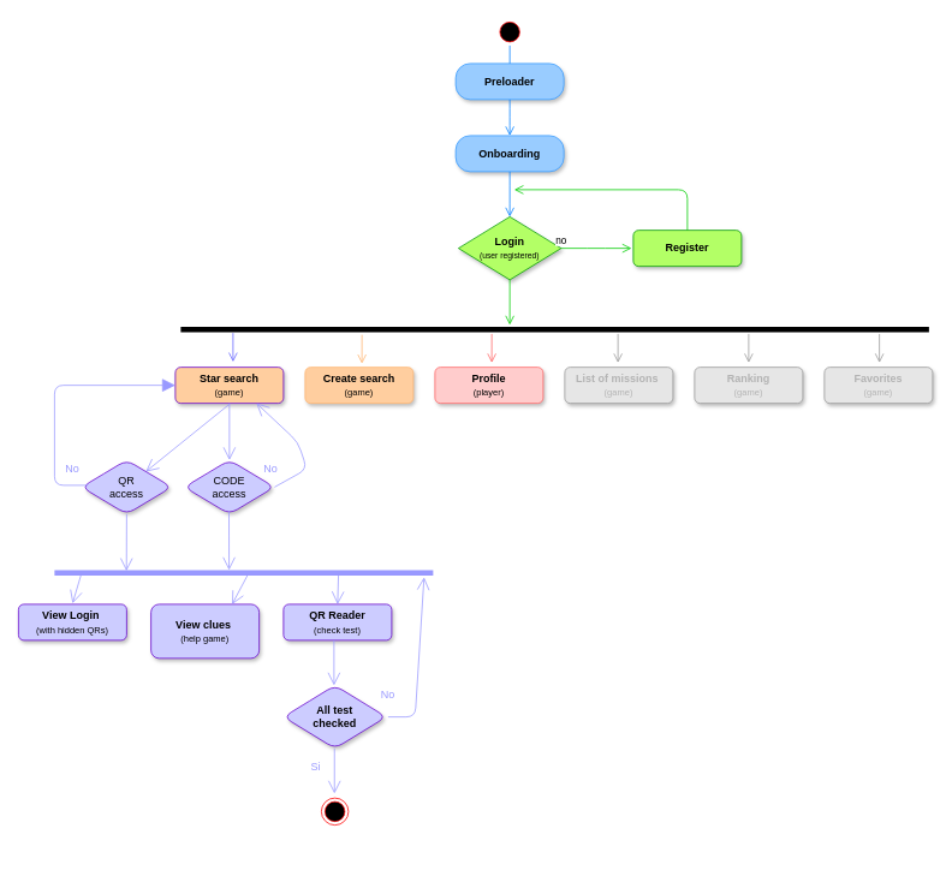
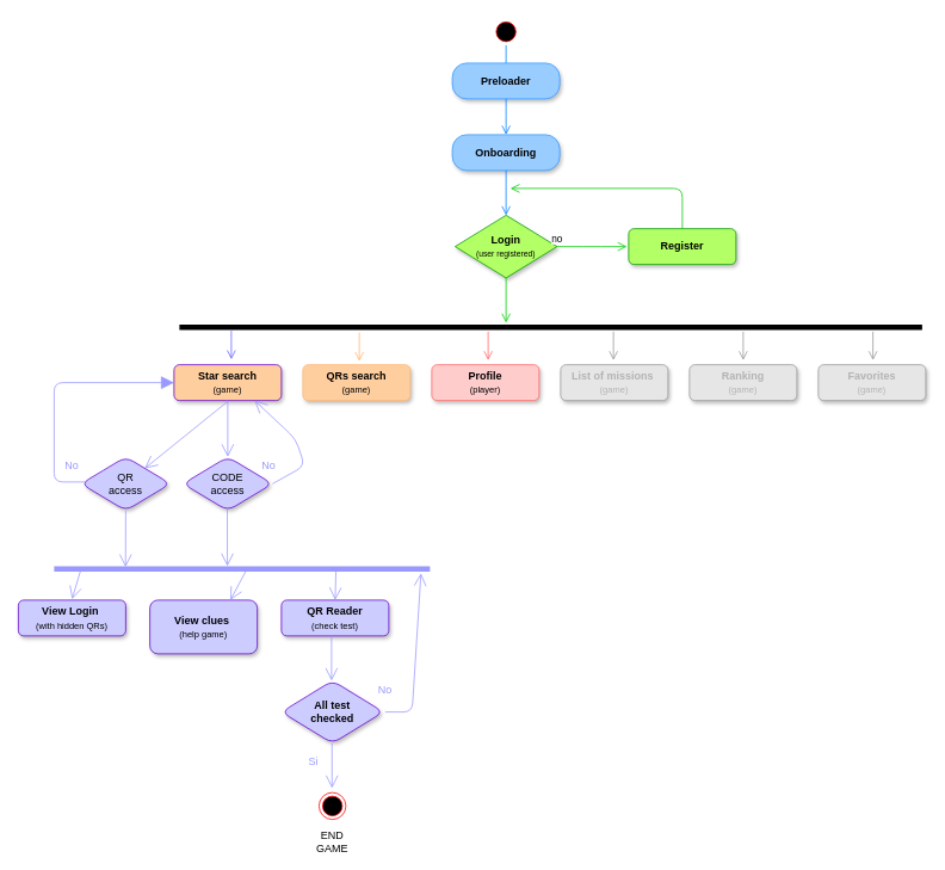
  <mxCell id="0" />
  <mxCell id="1" parent="0" />
  <mxCell id="2" value="" style="ellipse;html=1;shape=startState;fillColor=#000000;strokeColor=#ff0000;" vertex="1" parent="1"><mxGeometry x="550" y="20" width="30" height="30" as="geometry" /></mxCell>
  <mxCell id="3" value="" style="edgeStyle=orthogonalEdgeStyle;html=1;verticalAlign=bottom;endArrow=open;endSize=8;strokeColor=#007FFF;" edge="1" source="2" parent="1"><mxGeometry relative="1" as="geometry"><mxPoint x="565" y="110" as="targetPoint" /></mxGeometry></mxCell>
  <mxCell id="4" value="" style="ellipse;html=1;shape=endState;fillColor=#000000;strokeColor=#ff0000;" vertex="1" parent="1"><mxGeometry x="356" y="885" width="30" height="30" as="geometry" /></mxCell>
  <mxCell id="5" value="&lt;b&gt;Preloader&lt;/b&gt;" style="rounded=1;whiteSpace=wrap;html=1;arcSize=40;fontColor=#000000;strokeColor=#3399FF;shadow=1;fillColor=#99CCFF;" vertex="1" parent="1"><mxGeometry x="505" y="70" width="120" height="40" as="geometry" /></mxCell>
  <mxCell id="6" value="" style="edgeStyle=orthogonalEdgeStyle;html=1;verticalAlign=bottom;endArrow=open;endSize=8;strokeColor=#007FFF;" edge="1" source="5" parent="1"><mxGeometry relative="1" as="geometry"><mxPoint x="565" y="150" as="targetPoint" /></mxGeometry></mxCell>
  <mxCell id="7" value="&lt;b&gt;Onboarding&lt;/b&gt;" style="rounded=1;whiteSpace=wrap;html=1;arcSize=40;fontColor=#000000;strokeColor=#3399FF;shadow=1;fillColor=#99CCFF;" vertex="1" parent="1"><mxGeometry x="505" y="150" width="120" height="40" as="geometry" /></mxCell>
  <mxCell id="8" value="" style="edgeStyle=orthogonalEdgeStyle;html=1;verticalAlign=bottom;endArrow=open;endSize=8;strokeColor=#007FFF;" edge="1" source="7" parent="1"><mxGeometry relative="1" as="geometry"><mxPoint x="565" y="240" as="targetPoint" /></mxGeometry></mxCell>
  <mxCell id="9" value="&lt;b&gt;Login &lt;br&gt;&lt;/b&gt;&lt;font style=&quot;font-size: 9px&quot;&gt;(user registered)&lt;/font&gt;" style="rhombus;whiteSpace=wrap;html=1;fillColor=#B3FF66;strokeColor=#009900;rounded=0;sketch=0;shadow=1;" vertex="1" parent="1"><mxGeometry x="508" y="240" width="114" height="70" as="geometry" /></mxCell>
  <mxCell id="10" value="no" style="edgeStyle=orthogonalEdgeStyle;html=1;align=center;verticalAlign=bottom;endArrow=open;endSize=8;strokeColor=#00CC00;" edge="1" source="9" parent="1"><mxGeometry x="-1" relative="1" as="geometry"><mxPoint x="700" y="275" as="targetPoint" /></mxGeometry></mxCell>
  <mxCell id="11" value="&lt;b&gt;Register&lt;/b&gt;" style="rounded=1;whiteSpace=wrap;html=1;fontColor=#000000;fillColor=#B3FF66;strokeColor=#009900;shadow=1;sketch=0;glass=0;" vertex="1" parent="1"><mxGeometry x="702" y="255" width="120" height="40" as="geometry" /></mxCell>
  <mxCell id="12" value="" style="edgeStyle=orthogonalEdgeStyle;html=1;align=center;verticalAlign=bottom;endArrow=open;endSize=8;strokeColor=#00CC00;exitX=0.5;exitY=0;exitDx=0;exitDy=0;" edge="1" parent="1" source="11"><mxGeometry x="-1" relative="1" as="geometry"><mxPoint x="570" y="210" as="targetPoint" /><mxPoint x="790" y="250" as="sourcePoint" /><Array as="points"><mxPoint x="762" y="210" /></Array></mxGeometry></mxCell>
  <mxCell id="13" value="" style="edgeStyle=orthogonalEdgeStyle;html=1;verticalAlign=bottom;endArrow=open;endSize=8;strokeColor=#00CC00;" edge="1" parent="1"><mxGeometry relative="1" as="geometry"><mxPoint x="565" y="360" as="targetPoint" /><mxPoint x="565" y="310" as="sourcePoint" /></mxGeometry></mxCell>
  <mxCell id="14" value="" style="shape=line;html=1;strokeWidth=6;" vertex="1" parent="1"><mxGeometry y="360" width="830" height="10" as="geometry" x="200" /></mxCell>
  <mxCell id="15" value="&lt;b&gt;Star search&lt;/b&gt; &lt;br&gt;&lt;font style=&quot;font-size: 10px&quot;&gt;(game)&lt;/font&gt;" style="rounded=1;whiteSpace=wrap;html=1;fontColor=#000000;shadow=1;sketch=0;glass=0;fillColor=#ffce9f;strokeColor=#6600CC;" vertex="1" parent="1"><mxGeometry x="194" y="407" width="120" height="40" as="geometry" /></mxCell>
- <mxCell id="16" value="&lt;b&gt;Create search&lt;/b&gt; &lt;br&gt;&lt;font style=&quot;font-size: 10px&quot;&gt;(game)&lt;/font&gt;" style="rounded=1;whiteSpace=wrap;html=1;fontColor=#000000;shadow=1;sketch=0;glass=0;fillColor=#FFCE9F;strokeColor=#FFB570;" vertex="1" parent="1"><mxGeometry x="338" y="407" width="120" height="40" as="geometry" /></mxCell>
+ <mxCell id="16" value="&lt;b&gt;QRs search&lt;/b&gt; &lt;br&gt;&lt;font style=&quot;font-size: 10px&quot;&gt;(game)&lt;/font&gt;" style="rounded=1;whiteSpace=wrap;html=1;fontColor=#000000;shadow=1;sketch=0;glass=0;fillColor=#FFCE9F;strokeColor=#FFB570;" vertex="1" parent="1"><mxGeometry x="338" y="407" width="120" height="40" as="geometry" /></mxCell>
  <mxCell id="17" value="&lt;font color=&quot;#b3b3b3&quot;&gt;&lt;font&gt;&lt;b&gt;List of missions&amp;nbsp;&lt;br&gt;&lt;/b&gt;&lt;/font&gt;&lt;font style=&quot;font-size: 10px&quot;&gt;(game)&lt;/font&gt;&lt;/font&gt;" style="rounded=1;whiteSpace=wrap;html=1;fontColor=#000000;shadow=1;sketch=0;glass=0;fillColor=#E6E6E6;strokeColor=#999999;" vertex="1" parent="1"><mxGeometry x="626" y="407" width="120" height="40" as="geometry" /></mxCell>
  <mxCell id="18" value="&lt;font color=&quot;#b3b3b3&quot;&gt;&lt;font&gt;&lt;b&gt;Ranking&lt;br&gt;&lt;/b&gt;&lt;/font&gt;&lt;font style=&quot;font-size: 10px&quot;&gt;(game)&lt;/font&gt;&lt;/font&gt;" style="rounded=1;whiteSpace=wrap;html=1;fontColor=#000000;shadow=1;sketch=0;glass=0;fillColor=#E6E6E6;strokeColor=#999999;" vertex="1" parent="1"><mxGeometry x="770" y="407" width="120" height="40" as="geometry" /></mxCell>
  <mxCell id="19" value="&lt;font&gt;&lt;b&gt;Profile&lt;br&gt;&lt;/b&gt;&lt;/font&gt;&lt;font style=&quot;font-size: 10px&quot;&gt;(player)&lt;/font&gt;" style="rounded=1;whiteSpace=wrap;html=1;fontColor=#000000;shadow=1;sketch=0;glass=0;fillColor=#FFCCCC;strokeColor=#FF6666;" vertex="1" parent="1"><mxGeometry x="482" y="407" width="120" height="40" as="geometry" /></mxCell>
  <mxCell id="20" value="&lt;font color=&quot;#b3b3b3&quot;&gt;&lt;font&gt;&lt;b&gt;Favorites&lt;br&gt;&lt;/b&gt;&lt;/font&gt;&lt;font style=&quot;font-size: 10px&quot;&gt;(game)&lt;/font&gt;&lt;/font&gt;" style="rounded=1;whiteSpace=wrap;html=1;fontColor=#000000;shadow=1;sketch=0;glass=0;fillColor=#E6E6E6;strokeColor=#999999;" vertex="1" parent="1"><mxGeometry x="914" y="407" width="120" height="40" as="geometry" /></mxCell>
  <mxCell id="21" value="" style="edgeStyle=orthogonalEdgeStyle;html=1;verticalAlign=bottom;endArrow=open;endSize=8;strokeColor=#FF6666;" edge="1" parent="1"><mxGeometry relative="1" as="geometry"><mxPoint x="545" y="402" as="targetPoint" /><mxPoint x="545" y="370" as="sourcePoint" /></mxGeometry></mxCell>
  <mxCell id="22" value="" style="edgeStyle=orthogonalEdgeStyle;html=1;verticalAlign=bottom;endArrow=open;endSize=8;strokeColor=#FFB570;" edge="1" parent="1"><mxGeometry relative="1" as="geometry"><mxPoint x="401" y="403" as="targetPoint" /><mxPoint x="401" y="371" as="sourcePoint" /></mxGeometry></mxCell>
  <mxCell id="23" value="" style="edgeStyle=orthogonalEdgeStyle;html=1;verticalAlign=bottom;endArrow=open;endSize=8;strokeColor=#6666FF;" edge="1" parent="1"><mxGeometry relative="1" as="geometry"><mxPoint x="258" y="401" as="targetPoint" /><mxPoint x="258" y="369" as="sourcePoint" /></mxGeometry></mxCell>
  <mxCell id="24" value="" style="edgeStyle=orthogonalEdgeStyle;html=1;verticalAlign=bottom;endArrow=open;endSize=8;strokeColor=#999999;" edge="1" parent="1"><mxGeometry relative="1" as="geometry"><mxPoint x="685" y="402" as="targetPoint" /><mxPoint x="685" y="370" as="sourcePoint" /></mxGeometry></mxCell>
  <mxCell id="25" value="" style="edgeStyle=orthogonalEdgeStyle;html=1;verticalAlign=bottom;endArrow=open;endSize=8;strokeColor=#999999;" edge="1" parent="1"><mxGeometry relative="1" as="geometry"><mxPoint x="830" y="402" as="targetPoint" /><mxPoint x="830" y="370" as="sourcePoint" /></mxGeometry></mxCell>
  <mxCell id="26" value="" style="edgeStyle=orthogonalEdgeStyle;html=1;verticalAlign=bottom;endArrow=open;endSize=8;strokeColor=#999999;" edge="1" parent="1"><mxGeometry relative="1" as="geometry"><mxPoint x="975" y="402" as="targetPoint" /><mxPoint x="975" y="370" as="sourcePoint" /></mxGeometry></mxCell>
  <mxCell id="27" value="QR &lt;br&gt;access" style="rhombus;whiteSpace=wrap;html=1;fillColor=#CCCCFF;strokeColor=#6600CC;rounded=1;shadow=1;glass=0;sketch=0;" vertex="1" parent="1"><mxGeometry x="90" y="510" width="100" height="60" as="geometry" /></mxCell>
  <mxCell id="28" value="" style="endArrow=open;endFill=1;endSize=12;html=1;strokeColor=#9999FF;fontColor=#9933FF;" edge="1" parent="1" target="27"><mxGeometry width="160" relative="1" as="geometry"><mxPoint x="254" y="448" as="sourcePoint" /><mxPoint x="360" y="490" as="targetPoint" /></mxGeometry></mxCell>
  <mxCell id="29" value="CODE &lt;br&gt;access" style="rhombus;whiteSpace=wrap;html=1;fillColor=#CCCCFF;strokeColor=#6600CC;rounded=1;shadow=1;glass=0;sketch=0;" vertex="1" parent="1"><mxGeometry x="204" y="510" width="100" height="60" as="geometry" /></mxCell>
  <mxCell id="30" value="" style="endArrow=open;endFill=1;endSize=12;html=1;strokeColor=#9999FF;exitX=0.5;exitY=1;exitDx=0;exitDy=0;entryX=0.5;entryY=0;entryDx=0;entryDy=0;fontColor=#9933FF;" edge="1" parent="1" source="15" target="29"><mxGeometry width="160" relative="1" as="geometry"><mxPoint x="210.96" y="458" as="sourcePoint" /><mxPoint x="164.223" y="528.534" as="targetPoint" /></mxGeometry></mxCell>
  <mxCell id="31" value="" style="endArrow=block;endFill=1;endSize=12;html=1;exitX=0.07;exitY=0.467;exitDx=0;exitDy=0;entryX=0;entryY=0.5;entryDx=0;entryDy=0;exitPerimeter=0;fontColor=#9933FF;strokeColor=#9999FF;" edge="1" parent="1" source="27" target="15"><mxGeometry width="160" relative="1" as="geometry"><mxPoint x="92.68" y="537" as="sourcePoint" /><mxPoint x="90" y="390" as="targetPoint" /><Array as="points"><mxPoint x="60" y="538" /><mxPoint x="60" y="427" /></Array></mxGeometry></mxCell>
  <mxCell id="32" value="No" style="text;html=1;strokeColor=none;fillColor=none;align=center;verticalAlign=middle;whiteSpace=wrap;rounded=0;shadow=1;glass=0;sketch=0;fontColor=#9999FF;" vertex="1" parent="1"><mxGeometry x="60" y="510" width="40" height="20" as="geometry" /></mxCell>
  <mxCell id="33" value="" style="endArrow=open;endFill=1;endSize=12;html=1;strokeColor=#9999FF;exitX=1;exitY=0.5;exitDx=0;exitDy=0;entryX=0.75;entryY=1;entryDx=0;entryDy=0;fontColor=#9933FF;" edge="1" parent="1" source="29" target="15"><mxGeometry width="160" relative="1" as="geometry"><mxPoint x="533" y="751.02" as="sourcePoint" /><mxPoint x="630" y="640" as="targetPoint" /><Array as="points"><mxPoint x="340" y="520" /><mxPoint x="330" y="490" /></Array></mxGeometry></mxCell>
  <mxCell id="34" value="No" style="text;html=1;strokeColor=none;fillColor=none;align=center;verticalAlign=middle;whiteSpace=wrap;rounded=0;shadow=1;glass=0;sketch=0;fontColor=#9999FF;" vertex="1" parent="1"><mxGeometry x="280" y="510" width="40" height="20" as="geometry" /></mxCell>
  <mxCell id="35" value="&lt;font&gt;&lt;b&gt;View Login&amp;nbsp;&lt;br&gt;&lt;/b&gt;&lt;/font&gt;&lt;font style=&quot;font-size: 10px&quot;&gt;(with hidden QRs)&lt;/font&gt;" style="rounded=1;whiteSpace=wrap;html=1;fontColor=#000000;shadow=1;sketch=0;glass=0;fillColor=#CCCCFF;strokeColor=#6600CC;" vertex="1" parent="1"><mxGeometry x="20" y="670" width="120" height="40" as="geometry" /></mxCell>
  <mxCell id="36" value="" style="endArrow=open;endFill=1;endSize=12;html=1;strokeColor=#9999FF;exitX=0.5;exitY=1;exitDx=0;exitDy=0;fontColor=#9933FF;entryX=0.461;entryY=0.2;entryDx=0;entryDy=0;entryPerimeter=0;" edge="1" parent="1" target="38"><mxGeometry width="160" relative="1" as="geometry"><mxPoint x="253.5" y="567" as="sourcePoint" /><mxPoint x="253.5" y="630" as="targetPoint" /></mxGeometry></mxCell>
  <mxCell id="37" value="" style="endArrow=open;endFill=1;endSize=12;html=1;strokeColor=#9999FF;exitX=0.5;exitY=1;exitDx=0;exitDy=0;entryX=0.19;entryY=0.3;entryDx=0;entryDy=0;fontColor=#9933FF;entryPerimeter=0;" edge="1" parent="1" source="27" target="38"><mxGeometry width="160" relative="1" as="geometry"><mxPoint x="263.5" y="577" as="sourcePoint" /><mxPoint x="240" y="640" as="targetPoint" /></mxGeometry></mxCell>
  <mxCell id="38" value="" style="shape=line;html=1;strokeWidth=6;strokeColor=#9999FF;" vertex="1" parent="1"><mxGeometry x="60" y="630" width="420" height="10" as="geometry" /></mxCell>
  <mxCell id="39" value="&lt;font&gt;&lt;b&gt;View clues&amp;nbsp;&lt;br&gt;&lt;/b&gt;&lt;/font&gt;&lt;font style=&quot;font-size: 10px&quot;&gt;(help game)&lt;/font&gt;" style="rounded=1;whiteSpace=wrap;html=1;fontColor=#000000;shadow=1;sketch=0;glass=0;fillColor=#CCCCFF;strokeColor=#6600CC;" vertex="1" parent="1"><mxGeometry x="167" y="670" width="120" height="60" as="geometry" /></mxCell>
  <mxCell id="40" value="&lt;font&gt;&lt;b&gt;QR Reader&lt;br&gt;&lt;/b&gt;&lt;/font&gt;&lt;font style=&quot;font-size: 10px&quot;&gt;(check test)&lt;/font&gt;" style="rounded=1;whiteSpace=wrap;html=1;fontColor=#000000;shadow=1;sketch=0;glass=0;fillColor=#CCCCFF;strokeColor=#6600CC;" vertex="1" parent="1"><mxGeometry x="314" y="670" width="120" height="40" as="geometry" /></mxCell>
  <mxCell id="41" value="" style="endArrow=open;endFill=1;endSize=12;html=1;strokeColor=#9999FF;exitX=0.071;exitY=0.6;exitDx=0;exitDy=0;entryX=0.5;entryY=0;entryDx=0;entryDy=0;fontColor=#9933FF;exitPerimeter=0;" edge="1" parent="1" source="38"><mxGeometry width="160" relative="1" as="geometry"><mxPoint x="104.08" y="639" as="sourcePoint" /><mxPoint x="80" y="669" as="targetPoint" /></mxGeometry></mxCell>
  <mxCell id="42" value="" style="endArrow=open;endFill=1;endSize=12;html=1;strokeColor=#9999FF;exitX=0.512;exitY=0.6;exitDx=0;exitDy=0;fontColor=#9933FF;exitPerimeter=0;entryX=0.75;entryY=0;entryDx=0;entryDy=0;" edge="1" parent="1" source="38" target="39"><mxGeometry width="160" relative="1" as="geometry"><mxPoint x="114.08" y="649" as="sourcePoint" /><mxPoint x="240" y="660" as="targetPoint" /></mxGeometry></mxCell>
  <mxCell id="43" value="" style="endArrow=open;endFill=1;endSize=12;html=1;strokeColor=#9999FF;exitX=0.75;exitY=0.5;exitDx=0;exitDy=0;entryX=0.5;entryY=0;entryDx=0;entryDy=0;fontColor=#9933FF;exitPerimeter=0;" edge="1" parent="1" source="38" target="40"><mxGeometry width="160" relative="1" as="geometry"><mxPoint x="248.88" y="646" as="sourcePoint" /><mxPoint x="237" y="680" as="targetPoint" /></mxGeometry></mxCell>
  <mxCell id="44" value="" style="endArrow=open;endFill=1;endSize=12;html=1;strokeColor=#9999FF;exitX=0.885;exitY=0.8;exitDx=0;exitDy=0;fontColor=#9933FF;exitPerimeter=0;" edge="1" parent="1"><mxGeometry width="160" relative="1" as="geometry"><mxPoint x="370" y="710" as="sourcePoint" /><mxPoint x="370" y="760" as="targetPoint" /></mxGeometry></mxCell>
  <mxCell id="45" value="&lt;b&gt;All test &lt;br&gt;checked&lt;/b&gt;" style="rhombus;whiteSpace=wrap;html=1;fillColor=#CCCCFF;strokeColor=#6600CC;rounded=1;sketch=0;shadow=1;glass=0;" vertex="1" parent="1"><mxGeometry x="314" y="760" width="114" height="70" as="geometry" /></mxCell>
  <mxCell id="46" value="" style="endArrow=open;endFill=1;endSize=12;html=1;fontColor=#9933FF;entryX=0.976;entryY=1;entryDx=0;entryDy=0;entryPerimeter=0;strokeColor=#9999FF;" edge="1" parent="1" target="38"><mxGeometry width="160" relative="1" as="geometry"><mxPoint x="430" y="795" as="sourcePoint" /><mxPoint x="510" y="660" as="targetPoint" /><Array as="points"><mxPoint x="460" y="795" /></Array></mxGeometry></mxCell>
  <mxCell id="47" value="No" style="text;html=1;strokeColor=none;fillColor=none;align=center;verticalAlign=middle;whiteSpace=wrap;rounded=0;shadow=1;glass=0;sketch=0;fontColor=#9999FF;" vertex="1" parent="1"><mxGeometry x="410" y="760" width="40" height="20" as="geometry" /></mxCell>
  <mxCell id="48" value="" style="endArrow=open;endFill=1;endSize=12;html=1;strokeColor=#9999FF;exitX=0.885;exitY=0.8;exitDx=0;exitDy=0;fontColor=#9933FF;exitPerimeter=0;" edge="1" parent="1"><mxGeometry width="160" relative="1" as="geometry"><mxPoint x="370.5" y="830" as="sourcePoint" /><mxPoint x="370.5" y="880" as="targetPoint" /></mxGeometry></mxCell>
+ <mxCell id="49" value="&lt;font color=&quot;#000000&quot;&gt;END GAME&lt;/font&gt;" style="text;html=1;strokeColor=none;fillColor=none;align=center;verticalAlign=middle;whiteSpace=wrap;rounded=0;shadow=1;glass=0;sketch=0;fontColor=#9933FF;" vertex="1" parent="1"><mxGeometry x="351" y="930" width="40" height="20" as="geometry" /></mxCell>
  <mxCell id="50" value="Si" style="text;html=1;strokeColor=none;fillColor=none;align=center;verticalAlign=middle;whiteSpace=wrap;rounded=0;shadow=1;glass=0;sketch=0;fontColor=#9999FF;" vertex="1" parent="1"><mxGeometry x="330" y="840" width="40" height="20" as="geometry" /></mxCell>
